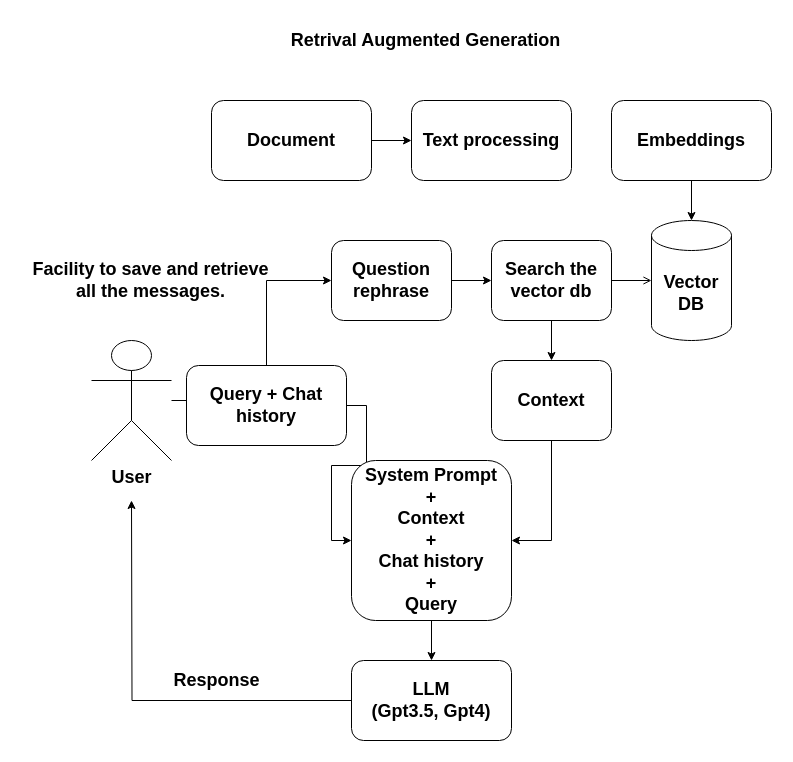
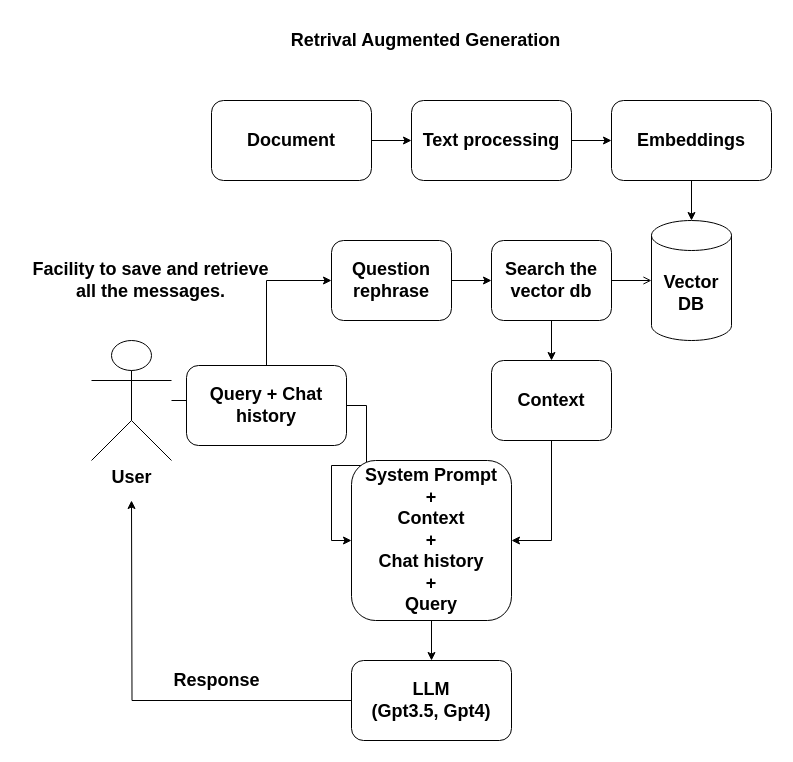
  <mxCell id="0" />
  <mxCell id="1" parent="0" />
  <mxCell id="2" value="" style="edgeStyle=orthogonalEdgeStyle;rounded=0;orthogonalLoop=1;jettySize=auto;html=1;" parent="1" source="3" target="5" edge="1"><mxGeometry relative="1" as="geometry" /></mxCell>
  <mxCell id="3" value="&lt;b&gt;&lt;font style=&quot;font-size: 18px;&quot;&gt;Document&lt;/font&gt;&lt;/b&gt;" style="rounded=1;whiteSpace=wrap;html=1;" parent="1" vertex="1"><mxGeometry x="211" y="100" width="160" height="80" as="geometry" /></mxCell>
+ <mxCell id="4" value="" style="edgeStyle=orthogonalEdgeStyle;rounded=0;orthogonalLoop=1;jettySize=auto;html=1;" parent="1" source="5" target="7" edge="1"><mxGeometry relative="1" as="geometry" /></mxCell>
  <mxCell id="5" value="&lt;span style=&quot;font-size: 18px;&quot;&gt;&lt;b&gt;Text processing&lt;/b&gt;&lt;/span&gt;" style="rounded=1;whiteSpace=wrap;html=1;" parent="1" vertex="1"><mxGeometry x="411" y="100" width="160" height="80" as="geometry" /></mxCell>
  <mxCell id="6" value="" style="edgeStyle=orthogonalEdgeStyle;rounded=0;orthogonalLoop=1;jettySize=auto;html=1;" parent="1" source="7" target="8" edge="1"><mxGeometry relative="1" as="geometry" /></mxCell>
  <mxCell id="7" value="&lt;b&gt;&lt;font style=&quot;font-size: 18px;&quot;&gt;Embeddings&lt;/font&gt;&lt;/b&gt;" style="rounded=1;whiteSpace=wrap;html=1;" parent="1" vertex="1"><mxGeometry x="611" y="100" width="160" height="80" as="geometry" /></mxCell>
  <mxCell id="8" value="&lt;b&gt;&lt;font style=&quot;font-size: 18px;&quot;&gt;Vector DB&lt;/font&gt;&lt;/b&gt;" style="shape=cylinder3;whiteSpace=wrap;html=1;boundedLbl=1;backgroundOutline=1;size=15;" parent="1" vertex="1"><mxGeometry x="651" y="220" width="80" height="120" as="geometry" /></mxCell>
  <mxCell id="9" value="" style="edgeStyle=orthogonalEdgeStyle;rounded=0;orthogonalLoop=1;jettySize=auto;html=1;" parent="1" source="10" target="13" edge="1"><mxGeometry relative="1" as="geometry" /></mxCell>
  <mxCell id="10" value="&lt;b&gt;&lt;font style=&quot;font-size: 18px;&quot;&gt;User&lt;/font&gt;&lt;/b&gt;" style="shape=umlActor;verticalLabelPosition=bottom;verticalAlign=top;html=1;outlineConnect=0;" parent="1" vertex="1"><mxGeometry x="91" y="340" width="80" height="120" as="geometry" /></mxCell>
  <mxCell id="11" style="edgeStyle=orthogonalEdgeStyle;rounded=0;orthogonalLoop=1;jettySize=auto;html=1;entryX=0;entryY=0.5;entryDx=0;entryDy=0;exitX=0.5;exitY=0;exitDx=0;exitDy=0;" parent="1" source="13" target="15" edge="1"><mxGeometry relative="1" as="geometry" /></mxCell>
  <mxCell id="12" style="edgeStyle=orthogonalEdgeStyle;rounded=0;orthogonalLoop=1;jettySize=auto;html=1;entryX=0;entryY=0.5;entryDx=0;entryDy=0;" parent="1" source="13" target="22" edge="1"><mxGeometry relative="1" as="geometry" /></mxCell>
  <mxCell id="13" value="&lt;b&gt;&lt;font style=&quot;font-size: 18px;&quot;&gt;Query + Chat history&lt;/font&gt;&lt;/b&gt;" style="rounded=1;whiteSpace=wrap;html=1;" parent="1" vertex="1"><mxGeometry x="186" y="365" width="160" height="80" as="geometry" /></mxCell>
  <mxCell id="14" value="" style="edgeStyle=orthogonalEdgeStyle;rounded=0;orthogonalLoop=1;jettySize=auto;html=1;" parent="1" source="15" target="18" edge="1"><mxGeometry relative="1" as="geometry" /></mxCell>
  <mxCell id="15" value="&lt;b&gt;&lt;font style=&quot;font-size: 18px;&quot;&gt;Question rephrase&lt;/font&gt;&lt;/b&gt;" style="rounded=1;whiteSpace=wrap;html=1;" parent="1" vertex="1"><mxGeometry x="331" y="240" width="120" height="80" as="geometry" /></mxCell>
  <mxCell id="16" value="" style="edgeStyle=orthogonalEdgeStyle;rounded=0;orthogonalLoop=1;jettySize=auto;html=1;endArrow=open;" parent="1" source="18" target="8" edge="1"><mxGeometry relative="1" as="geometry" /></mxCell>
  <mxCell id="17" value="" style="edgeStyle=orthogonalEdgeStyle;rounded=0;orthogonalLoop=1;jettySize=auto;html=1;" parent="1" source="18" target="20" edge="1"><mxGeometry relative="1" as="geometry" /></mxCell>
  <mxCell id="18" value="&lt;b&gt;&lt;font style=&quot;font-size: 18px;&quot;&gt;Search the vector db&lt;/font&gt;&lt;/b&gt;" style="rounded=1;whiteSpace=wrap;html=1;" parent="1" vertex="1"><mxGeometry x="491" y="240" width="120" height="80" as="geometry" /></mxCell>
  <mxCell id="19" style="edgeStyle=orthogonalEdgeStyle;rounded=0;orthogonalLoop=1;jettySize=auto;html=1;entryX=1;entryY=0.5;entryDx=0;entryDy=0;" parent="1" source="20" target="22" edge="1"><mxGeometry relative="1" as="geometry" /></mxCell>
  <mxCell id="20" value="&lt;b&gt;&lt;font style=&quot;font-size: 18px;&quot;&gt;Context&lt;/font&gt;&lt;/b&gt;" style="rounded=1;whiteSpace=wrap;html=1;" parent="1" vertex="1"><mxGeometry x="491" y="360" width="120" height="80" as="geometry" /></mxCell>
  <mxCell id="21" value="" style="edgeStyle=orthogonalEdgeStyle;rounded=0;orthogonalLoop=1;jettySize=auto;html=1;" parent="1" source="22" target="24" edge="1"><mxGeometry relative="1" as="geometry" /></mxCell>
  <mxCell id="22" value="&lt;b&gt;&lt;font style=&quot;font-size: 18px;&quot;&gt;System Prompt&lt;br&gt;+&lt;br&gt;Context&lt;br&gt;+&lt;br&gt;Chat history&lt;br&gt;+&lt;br&gt;Query&lt;br&gt;&lt;/font&gt;&lt;/b&gt;" style="rounded=1;whiteSpace=wrap;html=1;" parent="1" vertex="1"><mxGeometry x="351" y="460" width="160" height="160" as="geometry" /></mxCell>
  <mxCell id="23" style="edgeStyle=orthogonalEdgeStyle;rounded=0;orthogonalLoop=1;jettySize=auto;html=1;" parent="1" source="24" edge="1"><mxGeometry relative="1" as="geometry"><mxPoint x="131" y="500" as="targetPoint" /></mxGeometry></mxCell>
  <mxCell id="24" value="&lt;b&gt;&lt;font style=&quot;font-size: 18px;&quot;&gt;LLM&lt;br&gt;(Gpt3.5, Gpt4)&lt;br&gt;&lt;/font&gt;&lt;/b&gt;" style="rounded=1;whiteSpace=wrap;html=1;" parent="1" vertex="1"><mxGeometry x="351" y="660" width="160" height="80" as="geometry" /></mxCell>
  <mxCell id="25" value="&lt;b&gt;&lt;font style=&quot;font-size: 18px;&quot;&gt;Response&lt;/font&gt;&lt;/b&gt;" style="text;html=1;align=center;verticalAlign=middle;resizable=0;points=[];autosize=1;strokeColor=none;fillColor=none;" parent="1" vertex="1"><mxGeometry x="161" y="660" width="110" height="40" as="geometry" /></mxCell>
  <mxCell id="26" value="&lt;b&gt;&lt;font style=&quot;font-size: 18px;&quot;&gt;Retrival Augmented Generation&lt;/font&gt;&lt;/b&gt;" style="text;html=1;align=center;verticalAlign=middle;resizable=0;points=[];autosize=1;strokeColor=none;fillColor=none;" parent="1" vertex="1"><mxGeometry x="280" y="20" width="290" height="40" as="geometry" /></mxCell>
  <mxCell id="27" value="&lt;b&gt;&lt;font style=&quot;font-size: 18px;&quot;&gt;Facility to save and retrieve&lt;br&gt;all the messages.&lt;/font&gt;&lt;/b&gt;" style="text;html=1;align=center;verticalAlign=middle;resizable=0;points=[];autosize=1;strokeColor=none;fillColor=none;" vertex="1" parent="1"><mxGeometry x="20" y="250" width="260" height="60" as="geometry" /></mxCell>
